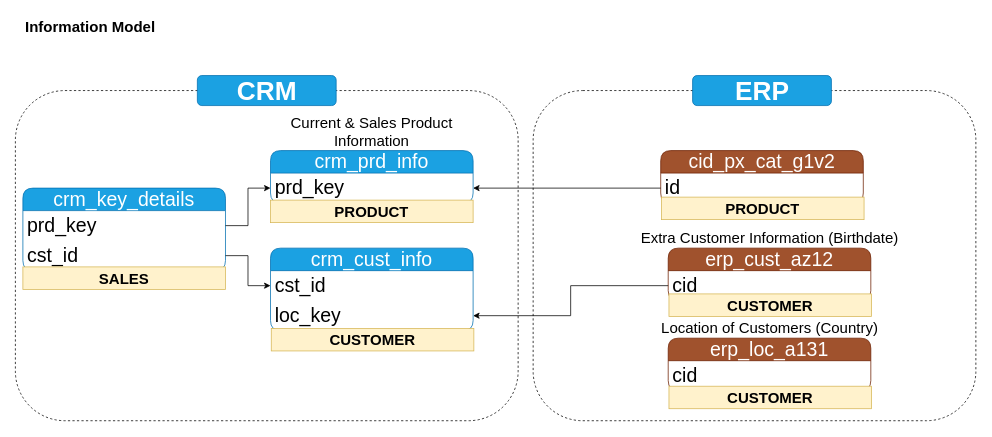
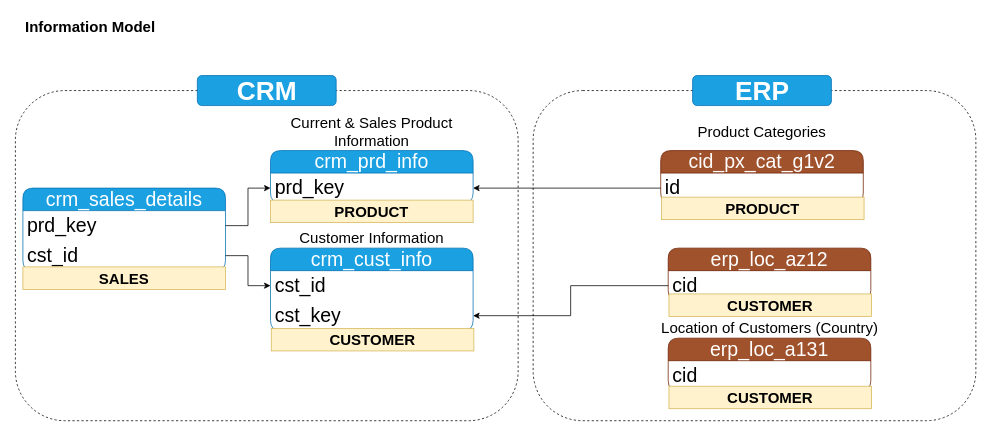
  <mxCell id="0" />
  <mxCell id="1" parent="0" />
  <mxCell id="2" value="&lt;b&gt;&lt;font style=&quot;font-size: 20px;&quot;&gt;Information Model&lt;/font&gt;&lt;/b&gt;" style="text;html=1;align=center;verticalAlign=middle;whiteSpace=wrap;rounded=0;" parent="1" vertex="1"><mxGeometry x="30" y="20" width="180" height="30" as="geometry" /></mxCell>
  <mxCell id="3" value="crm_cust_info" style="swimlane;fontStyle=0;childLayout=stackLayout;horizontal=1;startSize=30;horizontalStack=0;resizeParent=1;resizeParentMax=0;resizeLast=0;collapsible=1;marginBottom=0;whiteSpace=wrap;html=1;rounded=1;fillColor=#1ba1e2;fontColor=#ffffff;strokeColor=#006EAF;fontSize=26;" parent="1" vertex="1"><mxGeometry x="360" y="330" width="270" height="110" as="geometry" /></mxCell>
  <mxCell id="4" value="cst_id" style="text;strokeColor=none;fillColor=none;align=left;verticalAlign=middle;spacingLeft=4;spacingRight=4;overflow=hidden;points=[[0,0.5],[1,0.5]];portConstraint=eastwest;rotatable=0;whiteSpace=wrap;html=1;fontSize=26;" parent="3" vertex="1"><mxGeometry y="30" width="270" height="40" as="geometry" /></mxCell>
- <mxCell id="5" value="loc_key" style="text;strokeColor=none;fillColor=none;align=left;verticalAlign=middle;spacingLeft=4;spacingRight=4;overflow=hidden;points=[[0,0.5],[1,0.5]];portConstraint=eastwest;rotatable=0;whiteSpace=wrap;html=1;fontSize=26;" parent="3" vertex="1"><mxGeometry y="70" width="270" height="40" as="geometry" /></mxCell>
+ <mxCell id="5" value="cst_key" style="text;strokeColor=none;fillColor=none;align=left;verticalAlign=middle;spacingLeft=4;spacingRight=4;overflow=hidden;points=[[0,0.5],[1,0.5]];portConstraint=eastwest;rotatable=0;whiteSpace=wrap;html=1;fontSize=26;" parent="3" vertex="1"><mxGeometry y="70" width="270" height="40" as="geometry" /></mxCell>
+ <mxCell id="6" value="&lt;font style=&quot;font-size: 20px;&quot;&gt;Customer Information&lt;/font&gt;" style="text;html=1;align=center;verticalAlign=middle;whiteSpace=wrap;rounded=0;" parent="1" vertex="1"><mxGeometry x="375" y="300" width="240" height="30" as="geometry" /></mxCell>
  <mxCell id="7" value="crm_prd_info" style="swimlane;fontStyle=0;childLayout=stackLayout;horizontal=1;startSize=30;horizontalStack=0;resizeParent=1;resizeParentMax=0;resizeLast=0;collapsible=1;marginBottom=0;whiteSpace=wrap;html=1;rounded=1;fillColor=#1ba1e2;fontColor=#ffffff;strokeColor=#006EAF;fontSize=26;" parent="1" vertex="1"><mxGeometry x="360" y="200" width="270" height="70" as="geometry" /></mxCell>
  <mxCell id="8" value="prd_key" style="text;strokeColor=none;fillColor=none;align=left;verticalAlign=middle;spacingLeft=4;spacingRight=4;overflow=hidden;points=[[0,0.5],[1,0.5]];portConstraint=eastwest;rotatable=0;whiteSpace=wrap;html=1;fontSize=26;" parent="7" vertex="1"><mxGeometry y="30" width="270" height="40" as="geometry" /></mxCell>
  <mxCell id="9" value="&lt;font style=&quot;font-size: 20px;&quot;&gt;Current &amp;amp; Sales Product Information&lt;/font&gt;" style="text;html=1;align=center;verticalAlign=middle;whiteSpace=wrap;rounded=0;" parent="1" vertex="1"><mxGeometry x="375" y="160" width="240" height="30" as="geometry" /></mxCell>
- <mxCell id="10" value="crm_key_details" style="swimlane;fontStyle=0;childLayout=stackLayout;horizontal=1;startSize=30;horizontalStack=0;resizeParent=1;resizeParentMax=0;resizeLast=0;collapsible=1;marginBottom=0;whiteSpace=wrap;html=1;rounded=1;fillColor=#1ba1e2;fontColor=#ffffff;strokeColor=#006EAF;fontSize=26;" parent="1" vertex="1"><mxGeometry x="30" y="250" width="270" height="110" as="geometry" /></mxCell>
+ <mxCell id="10" value="crm_sales_details" style="swimlane;fontStyle=0;childLayout=stackLayout;horizontal=1;startSize=30;horizontalStack=0;resizeParent=1;resizeParentMax=0;resizeLast=0;collapsible=1;marginBottom=0;whiteSpace=wrap;html=1;rounded=1;fillColor=#1ba1e2;fontColor=#ffffff;strokeColor=#006EAF;fontSize=26;" parent="1" vertex="1"><mxGeometry x="30" y="250" width="270" height="110" as="geometry" /></mxCell>
  <mxCell id="11" value="prd_key" style="text;strokeColor=none;fillColor=none;align=left;verticalAlign=middle;spacingLeft=4;spacingRight=4;overflow=hidden;points=[[0,0.5],[1,0.5]];portConstraint=eastwest;rotatable=0;whiteSpace=wrap;html=1;fontSize=26;" parent="10" vertex="1"><mxGeometry y="30" width="270" height="40" as="geometry" /></mxCell>
  <mxCell id="12" value="cst_id" style="text;strokeColor=none;fillColor=none;align=left;verticalAlign=middle;spacingLeft=4;spacingRight=4;overflow=hidden;points=[[0,0.5],[1,0.5]];portConstraint=eastwest;rotatable=0;whiteSpace=wrap;html=1;fontSize=26;" parent="10" vertex="1"><mxGeometry y="70" width="270" height="40" as="geometry" /></mxCell>
  <mxCell id="13" style="edgeStyle=orthogonalEdgeStyle;rounded=0;orthogonalLoop=1;jettySize=auto;html=1;entryX=0;entryY=0.5;entryDx=0;entryDy=0;" parent="1" source="12" target="4" edge="1"><mxGeometry relative="1" as="geometry" /></mxCell>
  <mxCell id="14" style="edgeStyle=orthogonalEdgeStyle;rounded=0;orthogonalLoop=1;jettySize=auto;html=1;entryX=0;entryY=0.5;entryDx=0;entryDy=0;" parent="1" source="11" target="8" edge="1"><mxGeometry relative="1" as="geometry" /></mxCell>
- <mxCell id="15" value="erp_cust_az12" style="swimlane;fontStyle=0;childLayout=stackLayout;horizontal=1;startSize=30;horizontalStack=0;resizeParent=1;resizeParentMax=0;resizeLast=0;collapsible=1;marginBottom=0;whiteSpace=wrap;html=1;rounded=1;fillColor=light-dark(#A0522D,#FFD966);strokeColor=#6D1F00;fontSize=26;fontColor=#ffffff;" parent="1" vertex="1"><mxGeometry x="890" y="330" width="270" height="70" as="geometry" /></mxCell>
+ <mxCell id="15" value="erp_loc_az12" style="swimlane;fontStyle=0;childLayout=stackLayout;horizontal=1;startSize=30;horizontalStack=0;resizeParent=1;resizeParentMax=0;resizeLast=0;collapsible=1;marginBottom=0;whiteSpace=wrap;html=1;rounded=1;fillColor=light-dark(#A0522D,#FFD966);strokeColor=#6D1F00;fontSize=26;fontColor=#ffffff;" parent="1" vertex="1"><mxGeometry x="890" y="330" width="270" height="70" as="geometry" /></mxCell>
  <mxCell id="16" value="cid" style="text;strokeColor=none;fillColor=none;align=left;verticalAlign=middle;spacingLeft=4;spacingRight=4;overflow=hidden;points=[[0,0.5],[1,0.5]];portConstraint=eastwest;rotatable=0;whiteSpace=wrap;html=1;fontSize=26;" parent="15" vertex="1"><mxGeometry y="30" width="270" height="40" as="geometry" /></mxCell>
- <mxCell id="17" value="&lt;font style=&quot;font-size: 20px;&quot;&gt;Extra Customer Information (Birthdate)&lt;/font&gt;" style="text;html=1;align=center;verticalAlign=middle;whiteSpace=wrap;rounded=0;" parent="1" vertex="1"><mxGeometry x="782.5" y="300" width="485" height="30" as="geometry" /></mxCell>
  <mxCell id="18" style="edgeStyle=orthogonalEdgeStyle;rounded=0;orthogonalLoop=1;jettySize=auto;html=1;entryX=1;entryY=0.5;entryDx=0;entryDy=0;" parent="1" source="16" target="5" edge="1"><mxGeometry relative="1" as="geometry" /></mxCell>
  <mxCell id="19" value="erp_loc_a131" style="swimlane;fontStyle=0;childLayout=stackLayout;horizontal=1;startSize=30;horizontalStack=0;resizeParent=1;resizeParentMax=0;resizeLast=0;collapsible=1;marginBottom=0;whiteSpace=wrap;html=1;rounded=1;fillColor=light-dark(#A0522D,#FFD966);strokeColor=#6D1F00;fontSize=26;fontColor=#ffffff;" parent="1" vertex="1"><mxGeometry x="890" y="450" width="270" height="70" as="geometry" /></mxCell>
  <mxCell id="20" value="cid" style="text;strokeColor=none;fillColor=none;align=left;verticalAlign=middle;spacingLeft=4;spacingRight=4;overflow=hidden;points=[[0,0.5],[1,0.5]];portConstraint=eastwest;rotatable=0;whiteSpace=wrap;html=1;fontSize=26;" parent="19" vertex="1"><mxGeometry y="30" width="270" height="40" as="geometry" /></mxCell>
  <mxCell id="21" value="&lt;font style=&quot;font-size: 20px;&quot;&gt;Location of Customers (Country)&lt;/font&gt;" style="text;html=1;align=center;verticalAlign=middle;whiteSpace=wrap;rounded=0;" parent="1" vertex="1"><mxGeometry x="857.5" y="420" width="335" height="30" as="geometry" /></mxCell>
  <mxCell id="22" value="cid_px_cat_g1v2" style="swimlane;fontStyle=0;childLayout=stackLayout;horizontal=1;startSize=30;horizontalStack=0;resizeParent=1;resizeParentMax=0;resizeLast=0;collapsible=1;marginBottom=0;whiteSpace=wrap;html=1;rounded=1;fillColor=light-dark(#A0522D,#FFD966);strokeColor=#6D1F00;fontSize=26;fontColor=#ffffff;" parent="1" vertex="1"><mxGeometry x="880" y="200" width="270" height="70" as="geometry" /></mxCell>
  <mxCell id="23" value="id" style="text;strokeColor=none;fillColor=none;align=left;verticalAlign=middle;spacingLeft=4;spacingRight=4;overflow=hidden;points=[[0,0.5],[1,0.5]];portConstraint=eastwest;rotatable=0;whiteSpace=wrap;html=1;fontSize=26;" parent="22" vertex="1"><mxGeometry y="30" width="270" height="40" as="geometry" /></mxCell>
+ <mxCell id="24" value="&lt;font style=&quot;font-size: 20px;&quot;&gt;Product Categories&lt;/font&gt;" style="text;html=1;align=center;verticalAlign=middle;whiteSpace=wrap;rounded=0;" parent="1" vertex="1"><mxGeometry x="895" y="160" width="240" height="30" as="geometry" /></mxCell>
  <mxCell id="25" style="edgeStyle=orthogonalEdgeStyle;rounded=0;orthogonalLoop=1;jettySize=auto;html=1;entryX=1;entryY=0.5;entryDx=0;entryDy=0;" parent="1" source="23" target="8" edge="1"><mxGeometry relative="1" as="geometry" /></mxCell>
  <mxCell id="26" value="" style="rounded=1;whiteSpace=wrap;html=1;fillColor=none;dashed=1;" parent="1" vertex="1"><mxGeometry x="20" y="120" width="670" height="440" as="geometry" /></mxCell>
  <mxCell id="27" value="&lt;font style=&quot;font-size: 35px;&quot;&gt;&lt;b&gt;CRM&lt;/b&gt;&lt;/font&gt;" style="rounded=1;whiteSpace=wrap;html=1;fillColor=#1ba1e2;strokeColor=#006EAF;fontColor=#ffffff;" parent="1" vertex="1"><mxGeometry x="262.5" y="100" width="185" height="40" as="geometry" /></mxCell>
  <mxCell id="28" value="" style="rounded=1;whiteSpace=wrap;html=1;fillColor=none;dashed=1;" parent="1" vertex="1"><mxGeometry x="710" y="120" width="590" height="440" as="geometry" /></mxCell>
  <mxCell id="29" value="&lt;font style=&quot;font-size: 35px;&quot;&gt;&lt;b&gt;ERP&lt;/b&gt;&lt;/font&gt;" style="rounded=1;whiteSpace=wrap;html=1;fillColor=light-dark(#1BA1E2,#FFD966);strokeColor=light-dark(#006EAF,#FFD966);fontColor=#ffffff;" parent="1" vertex="1"><mxGeometry x="922.5" y="100" width="185" height="40" as="geometry" /></mxCell>
  <mxCell id="30" value="PRODUCT" style="text;html=1;strokeColor=light-dark(#D6B656,#FF9999);fillColor=light-dark(#FFF2CC,#FF9999);align=center;verticalAlign=middle;whiteSpace=wrap;overflow=hidden;fontSize=20;fontStyle=1" vertex="1" parent="1"><mxGeometry x="360" y="266" width="270" height="30" as="geometry" /></mxCell>
  <mxCell id="31" value="PRODUCT" style="text;html=1;strokeColor=light-dark(#D6B656,#FF9999);fillColor=light-dark(#FFF2CC,#FF9999);align=center;verticalAlign=middle;whiteSpace=wrap;overflow=hidden;fontSize=20;fontStyle=1" vertex="1" parent="1"><mxGeometry x="881" y="262" width="270" height="30" as="geometry" /></mxCell>
  <mxCell id="32" value="SALES" style="text;html=1;strokeColor=light-dark(#D6B656,#E5CCFF);fillColor=light-dark(#FFF2CC,#E5CCFF);align=center;verticalAlign=middle;whiteSpace=wrap;overflow=hidden;fontSize=20;fontStyle=1" vertex="1" parent="1"><mxGeometry x="30" y="355" width="270" height="30" as="geometry" /></mxCell>
  <mxCell id="33" value="CUSTOMER" style="text;html=1;strokeColor=light-dark(#D6B656,#B9E0A5);fillColor=light-dark(#FFF2CC,#B9E0A5);align=center;verticalAlign=middle;whiteSpace=wrap;overflow=hidden;fontSize=20;fontStyle=1" vertex="1" parent="1"><mxGeometry x="891" y="391" width="270" height="30" as="geometry" /></mxCell>
  <mxCell id="34" value="CUSTOMER" style="text;html=1;strokeColor=light-dark(#D6B656,#B9E0A5);fillColor=light-dark(#FFF2CC,#B9E0A5);align=center;verticalAlign=middle;whiteSpace=wrap;overflow=hidden;fontSize=20;fontStyle=1" vertex="1" parent="1"><mxGeometry x="891" y="514" width="270" height="30" as="geometry" /></mxCell>
  <mxCell id="35" value="CUSTOMER" style="text;html=1;strokeColor=light-dark(#D6B656,#B9E0A5);fillColor=light-dark(#FFF2CC,#B9E0A5);align=center;verticalAlign=middle;whiteSpace=wrap;overflow=hidden;fontSize=20;fontStyle=1" vertex="1" parent="1"><mxGeometry x="361" y="437" width="270" height="30" as="geometry" /></mxCell>
